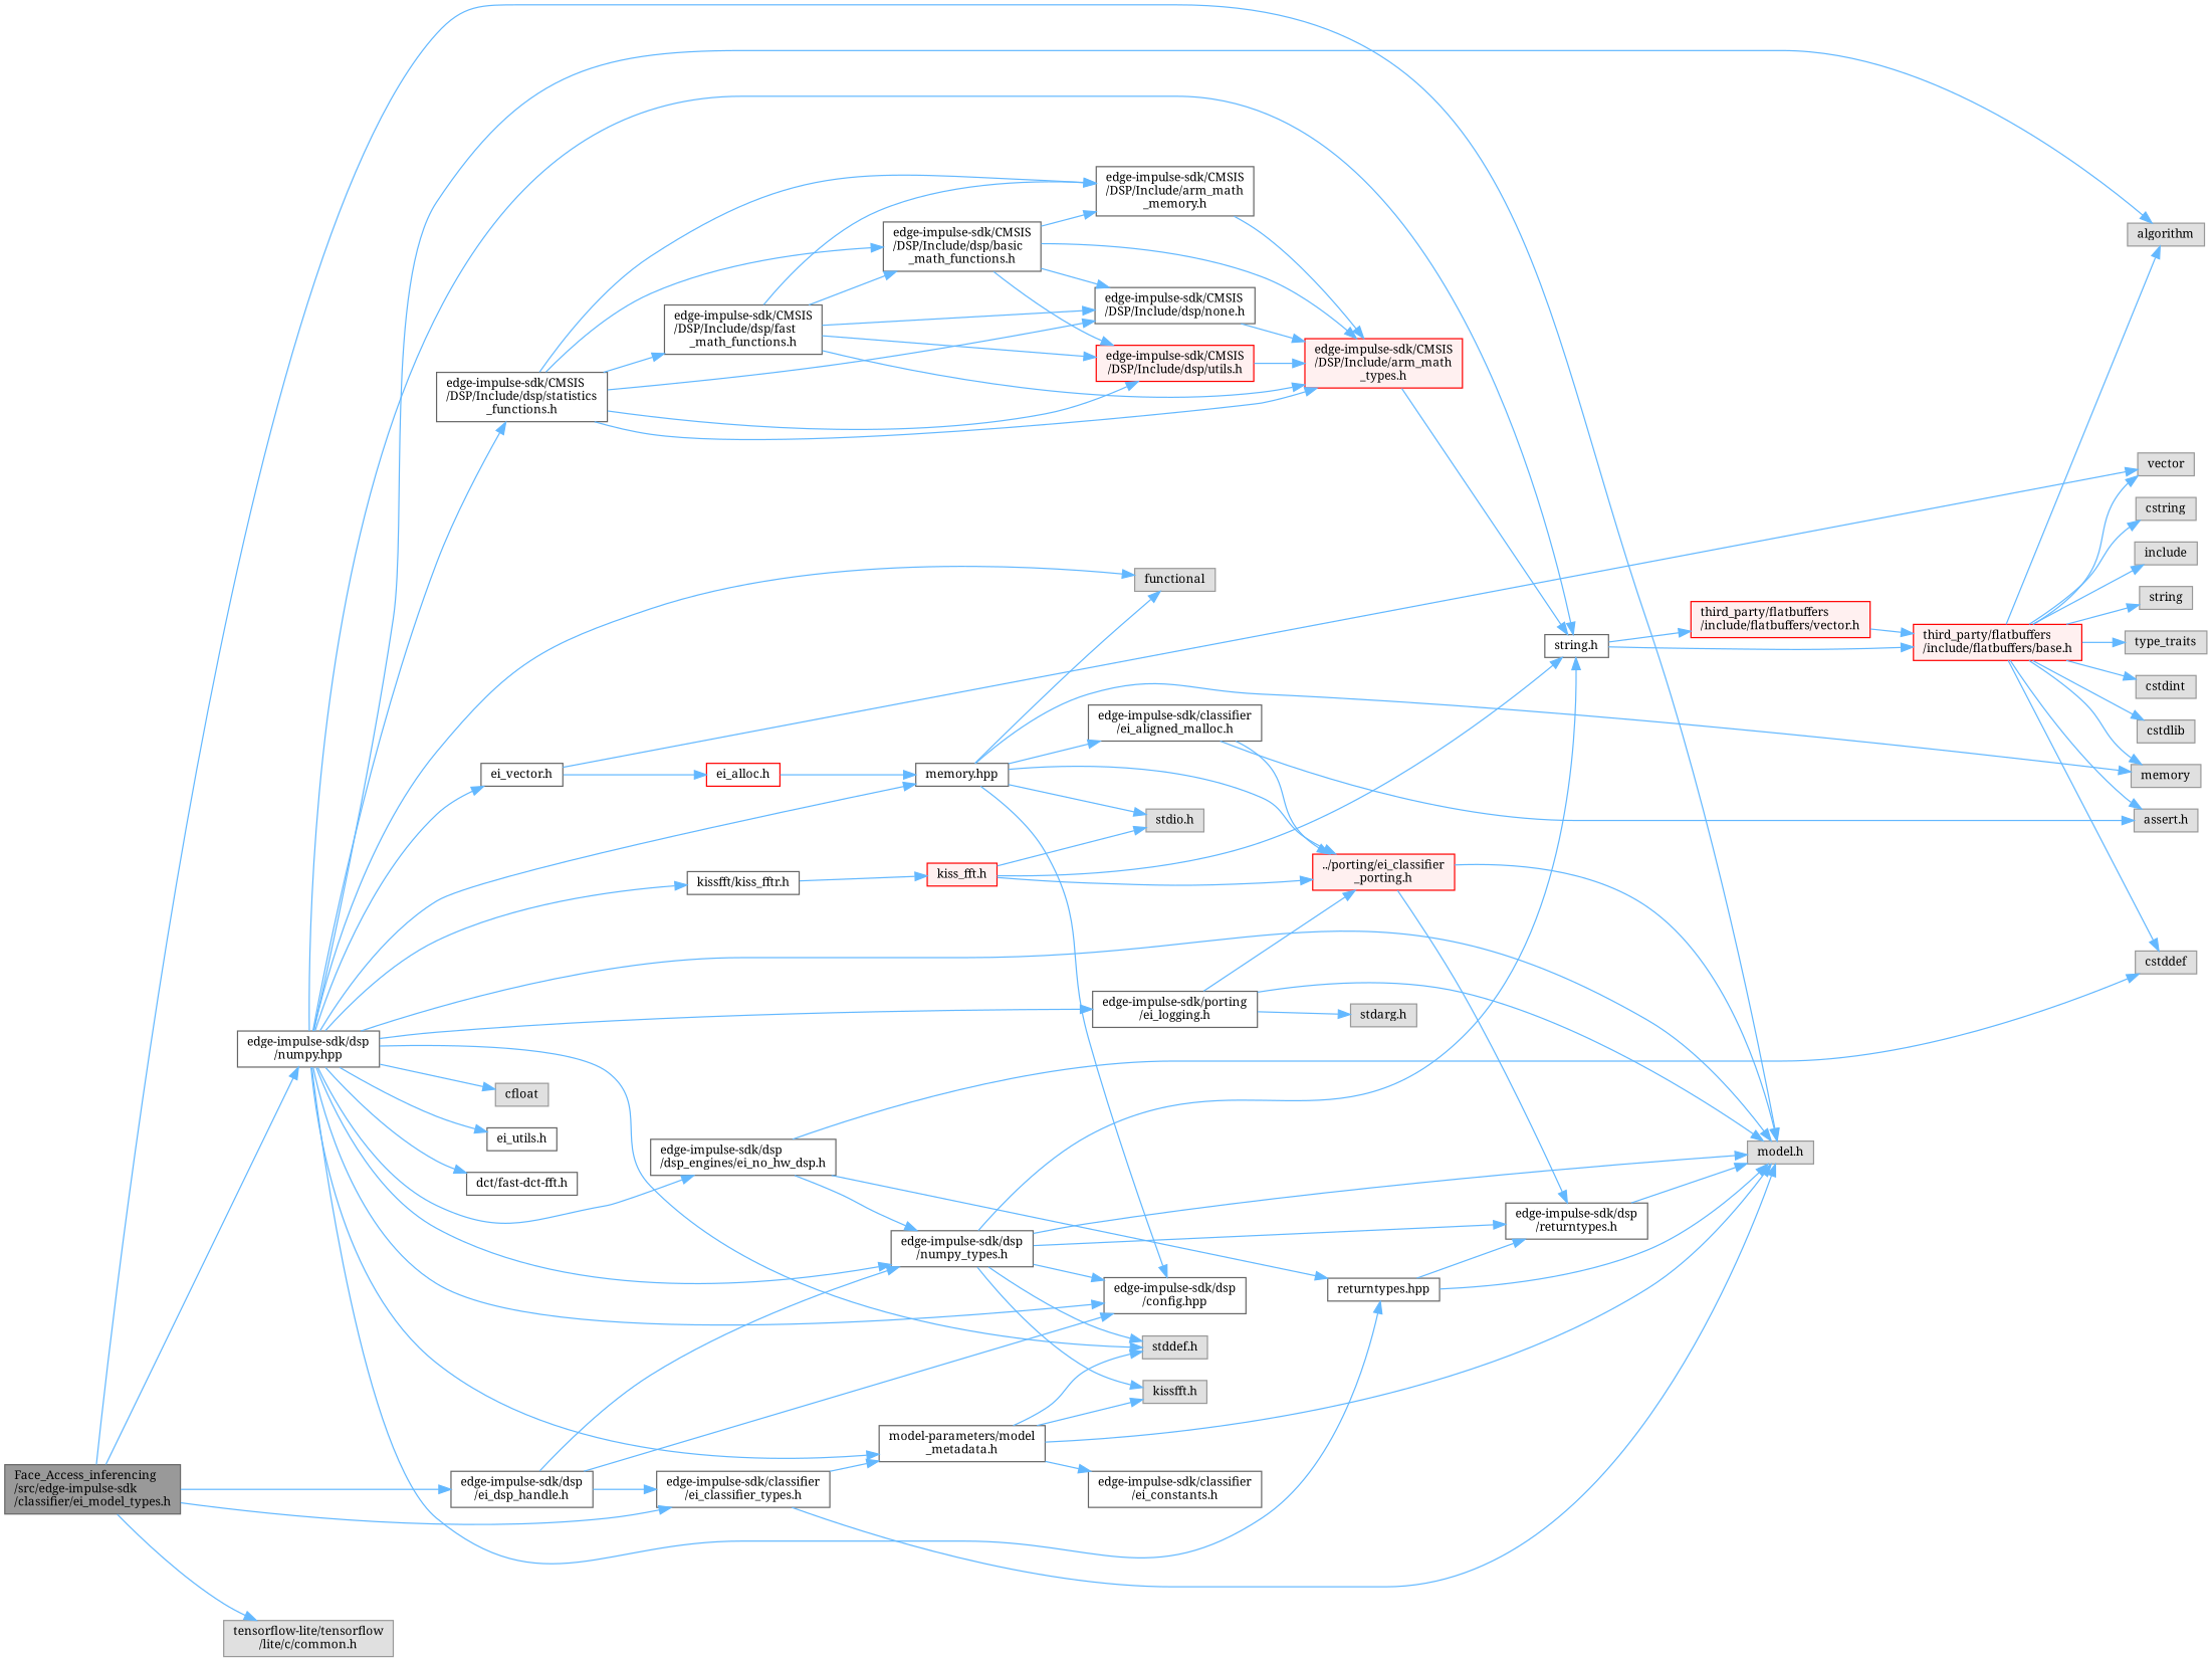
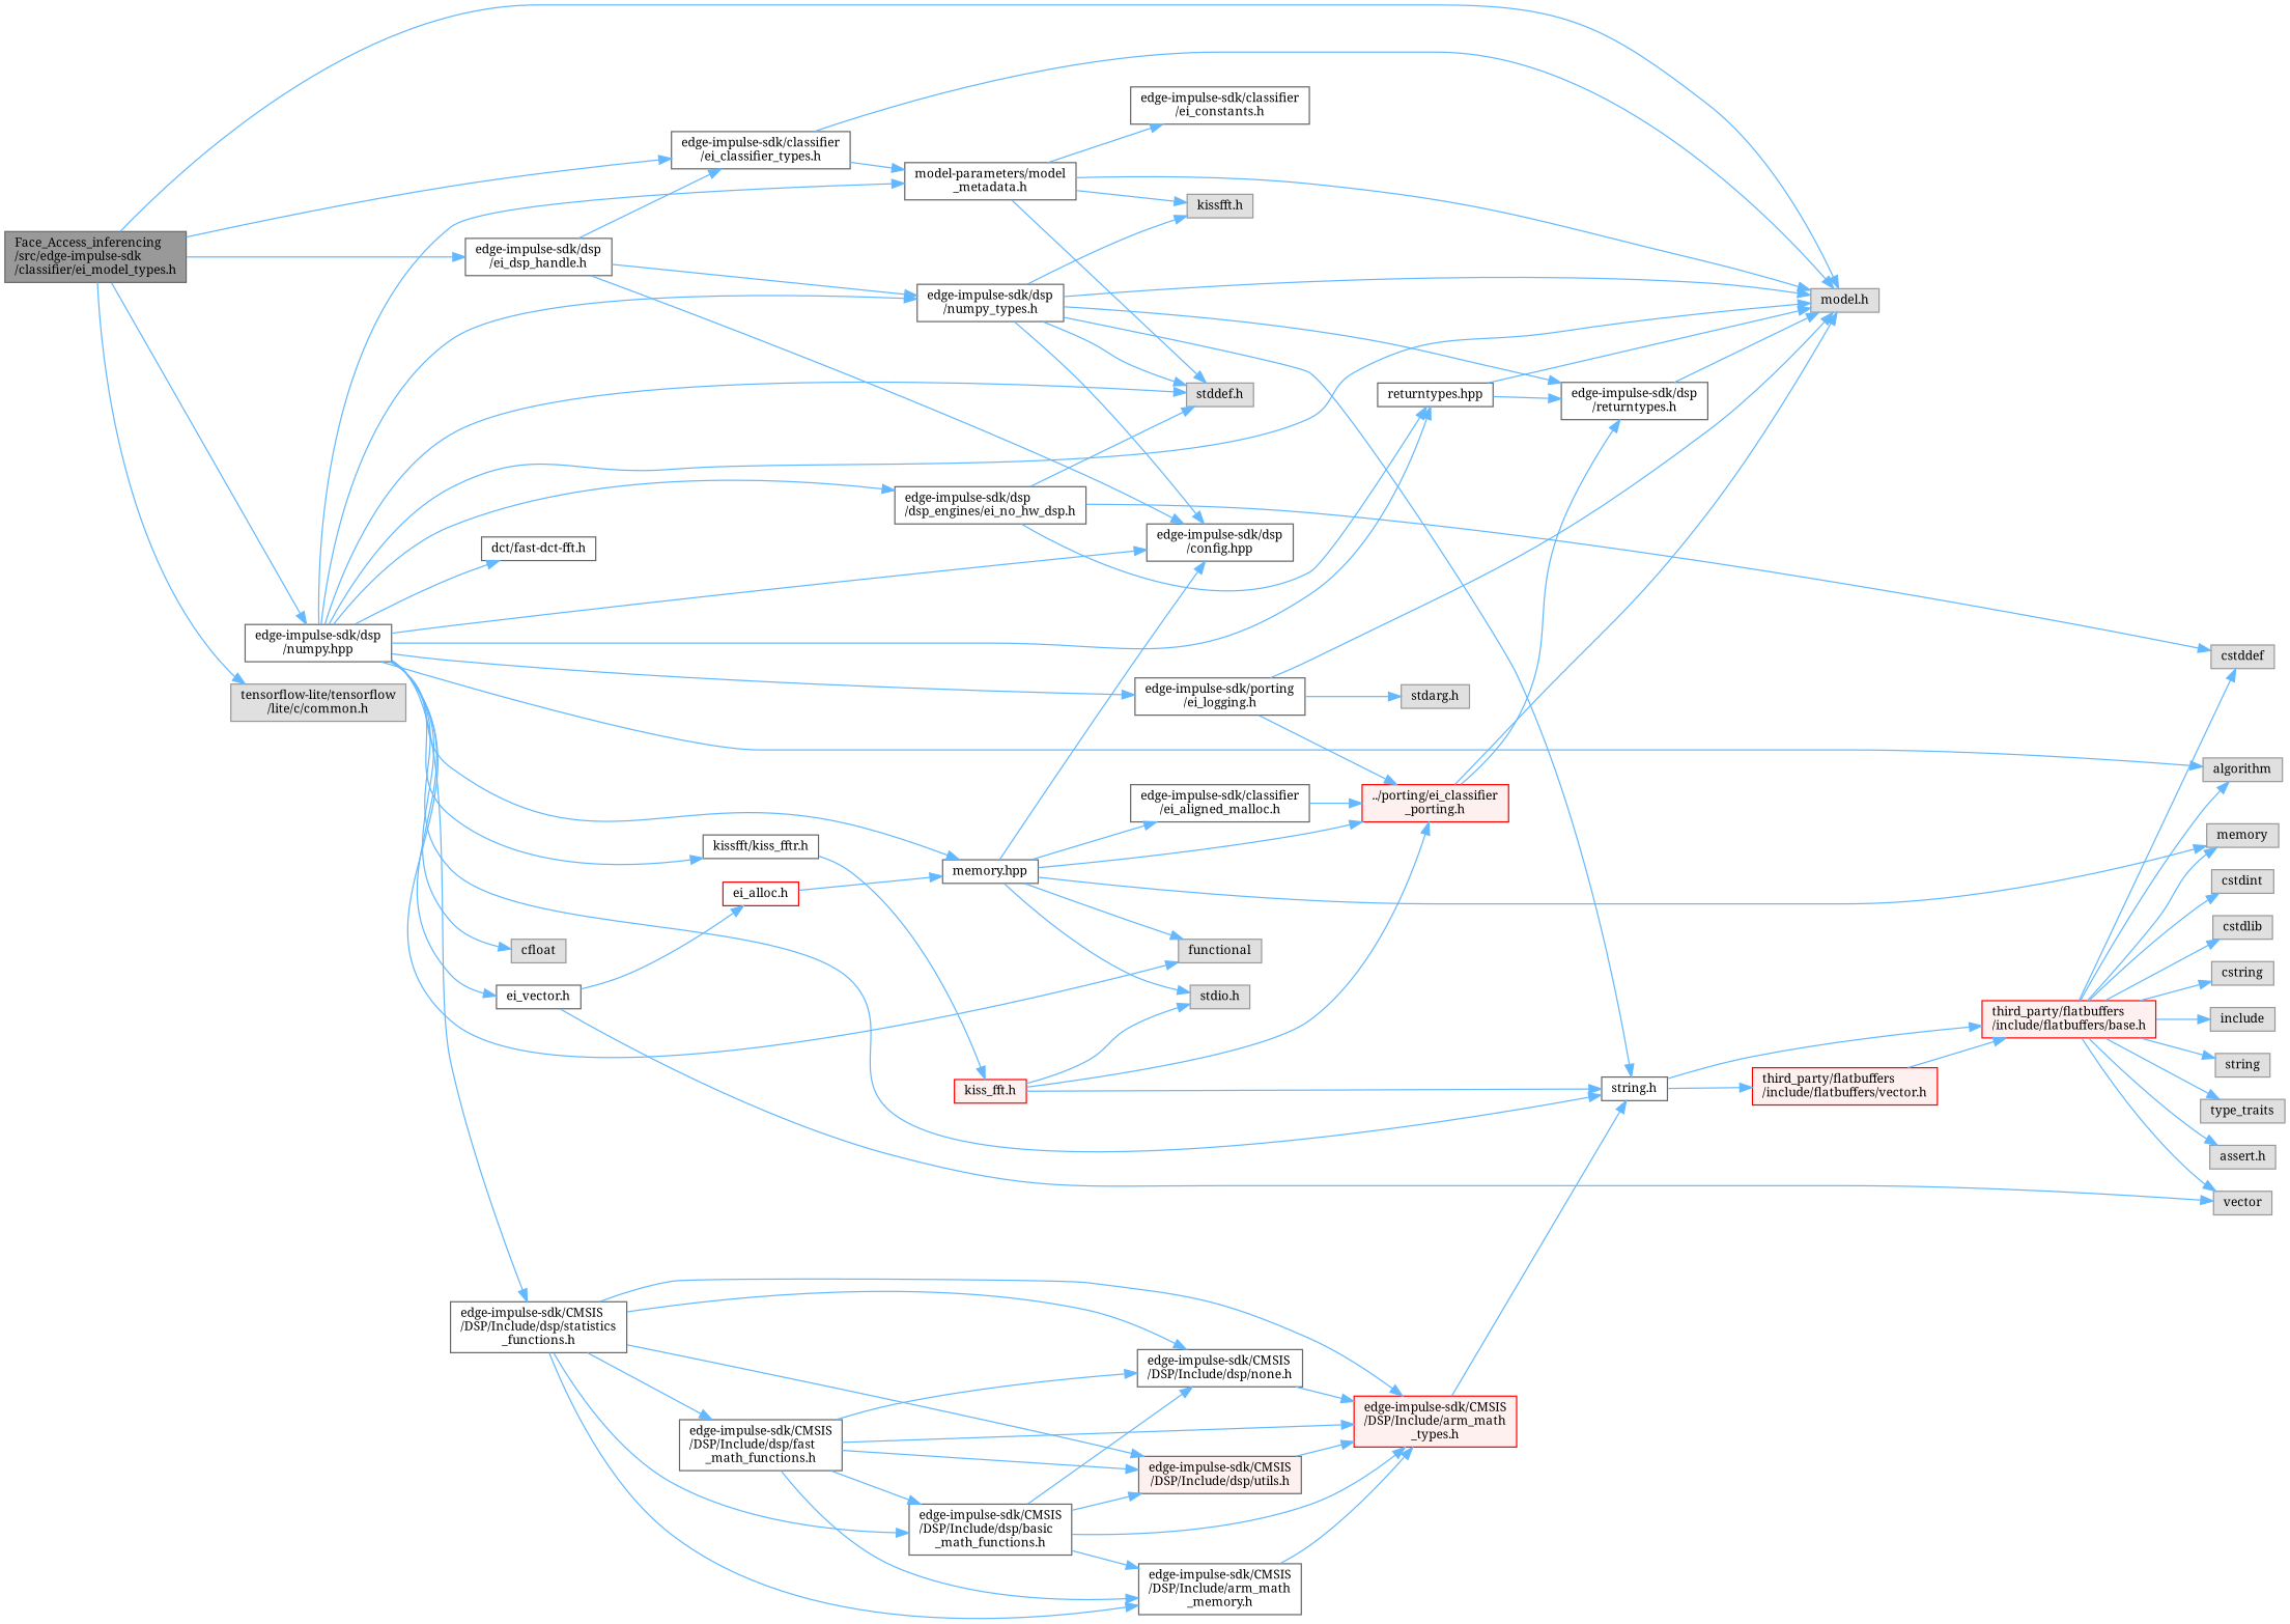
  digraph {
    fontname="Noto Serif"
    rankdir=LR
    node [color=grey40 fillcolor=white fontname="Noto Serif" fontsize=10 shape=box style=filled]
    edge [color=steelblue1 fontname="Noto Serif" fontsize=10 labelfontname=Helvetica labelfontsize=10 style=solid]
    n1 [color=gray40 fillcolor=grey60 fontcolor=black height=0.2 label="Face_Access_inferencing\l/src/edge-impulse-sdk\l/classifier/ei_model_types.h" width=0.4]
    n2 [color=grey60 fillcolor="#E0E0E0" height=0.2 label="model.h" width=0.4]
    n3 [height=0.2 label="edge-impulse-sdk/classifier\l/ei_classifier_types.h" width=0.4]
    n4 [height=0.2 label="edge-impulse-sdk/dsp\l/ei_dsp_handle.h" width=0.4]
    n5 [height=0.2 label="edge-impulse-sdk/dsp\l/numpy.hpp" width=0.4]
    n6 [color=grey60 fillcolor="#E0E0E0" height=0.2 label="tensorflow-lite/tensorflow\l/lite/c/common.h" width=0.4]
    n7 [height=0.2 label="model-parameters/model\l_metadata.h" width=0.4]
    n8 [height=0.2 label="edge-impulse-sdk/dsp\l/config.hpp" width=0.4]
    n9 [height=0.2 label="edge-impulse-sdk/dsp\l/numpy_types.h" width=0.4]
    n10 [color=grey60 fillcolor="#E0E0E0" height=0.2 label="stddef.h" width=0.4]
    n11 [height=0.2 label="string.h" width=0.4]
    n12 [color=grey60 fillcolor="#E0E0E0" height=0.2 label=algorithm width=0.4]
    n13 [color=grey60 fillcolor="#E0E0E0" height=0.2 label=cfloat width=0.4]
    n14 [height=0.2 label="ei_vector.h" width=0.4]
    n15 [height=0.2 label="memory.hpp" width=0.4]
    n16 [color=grey60 fillcolor="#E0E0E0" height=0.2 label=functional width=0.4]
    n17 [height=0.2 label="returntypes.hpp" width=0.4]
-   n18 [height=0.2 label="ei_utils.h" width=0.4]
    n19 [height=0.2 label="dct/fast-dct-fft.h" width=0.4]
    n20 [height=0.2 label="kissfft/kiss_fftr.h" width=0.4]
    n21 [height=0.2 label="edge-impulse-sdk/porting\l/ei_logging.h" width=0.4]
    n22 [height=0.2 label="edge-impulse-sdk/dsp\l/dsp_engines/ei_no_hw_dsp.h" width=0.4]
    n23 [height=0.2 label="edge-impulse-sdk/CMSIS\l/DSP/Include/dsp/statistics\l_functions.h" width=0.4]
    n24 [color=grey60 fillcolor="#E0E0E0" height=0.2 label="kissfft.h" width=0.4]
    n25 [height=0.2 label="edge-impulse-sdk/classifier\l/ei_constants.h" width=0.4]
    n26 [height=0.2 label="edge-impulse-sdk/dsp\l/returntypes.h" width=0.4]
    n27 [color=red fillcolor="#FFF0F0" height=0.2 label="third_party/flatbuffers\l/include/flatbuffers/base.h" width=0.4]
    n28 [color=red fillcolor="#FFF0F0" height=0.2 label="third_party/flatbuffers\l/include/flatbuffers/vector.h" width=0.4]
    n29 [color=grey60 fillcolor="#E0E0E0" height=0.2 label="assert.h" width=0.4]
    n30 [color=grey60 fillcolor="#E0E0E0" height=0.2 label=cstdint width=0.4]
    n31 [color=grey60 fillcolor="#E0E0E0" height=0.2 label=cstddef width=0.4]
    n32 [color=grey60 fillcolor="#E0E0E0" height=0.2 label=cstdlib width=0.4]
    n33 [color=grey60 fillcolor="#E0E0E0" height=0.2 label=cstring width=0.4]
    n34 [color=grey60 fillcolor="#E0E0E0" height=0.2 label=include width=0.4]
    n35 [color=grey60 fillcolor="#E0E0E0" height=0.2 label=string width=0.4]
    n36 [color=grey60 fillcolor="#E0E0E0" height=0.2 label=type_traits width=0.4]
    n37 [color=grey60 fillcolor="#E0E0E0" height=0.2 label=vector width=0.4]
    n38 [color=grey60 fillcolor="#E0E0E0" height=0.2 label=memory width=0.4]
    n39 [color=red height=0.2 label="ei_alloc.h" width=0.4]
    n40 [color=grey60 fillcolor="#E0E0E0" height=0.2 label="stdio.h" width=0.4]
    n41 [color=red fillcolor="#FFF0F0" height=0.2 label="../porting/ei_classifier\l_porting.h" width=0.4]
    n42 [height=0.2 label="edge-impulse-sdk/classifier\l/ei_aligned_malloc.h" width=0.4]
    n43 [color=red fillcolor="#FFF0F0" height=0.2 label="kiss_fft.h" width=0.4]
    n44 [color=grey60 fillcolor="#E0E0E0" height=0.2 label="stdarg.h" width=0.4]
    n45 [color=red fillcolor="#FFF0F0" height=0.2 label="edge-impulse-sdk/CMSIS\l/DSP/Include/arm_math\l_types.h" width=0.4]
    n46 [height=0.2 label="edge-impulse-sdk/CMSIS\l/DSP/Include/arm_math\l_memory.h" width=0.4]
    n47 [height=0.2 label="edge-impulse-sdk/CMSIS\l/DSP/Include/dsp/none.h" width=0.4]
-   n48 [color=red fillcolor="#FFF0F0" height=0.2 label="edge-impulse-sdk/CMSIS\l/DSP/Include/dsp/utils.h" width=0.4]
+   n48 [fillcolor="#FFF0F0" height=0.2 label="edge-impulse-sdk/CMSIS\l/DSP/Include/dsp/utils.h" width=0.4]
    n49 [height=0.2 label="edge-impulse-sdk/CMSIS\l/DSP/Include/dsp/basic\l_math_functions.h" width=0.4]
    n50 [height=0.2 label="edge-impulse-sdk/CMSIS\l/DSP/Include/dsp/fast\l_math_functions.h" width=0.4]
    n1 -> n2
    n1 -> n3
    n1 -> n4
    n1 -> n5
    n1 -> n6
    n3 -> n2
    n3 -> n7
    n4 -> n3
    n4 -> n8
    n4 -> n9
    n5 -> n2
    n5 -> n7
    n5 -> n8
    n5 -> n9
    n5 -> n10
    n5 -> n11
    n5 -> n12
    n5 -> n13
    n5 -> n14
    n5 -> n15
    n5 -> n16
    n5 -> n17
-   n5 -> n18
    n5 -> n19
    n5 -> n20
    n5 -> n21
    n5 -> n22
    n5 -> n23
    n7 -> n2
    n7 -> n10
    n7 -> n24
    n7 -> n25
    n9 -> n2
    n9 -> n8
    n9 -> n10
    n9 -> n11
    n9 -> n24
    n9 -> n26
    n11 -> n27
    n11 -> n28
    n14 -> n37
    n14 -> n39
    n15 -> n8
    n15 -> n16
    n15 -> n38
    n15 -> n40
    n15 -> n41
    n15 -> n42
    n17 -> n2
    n17 -> n26
    n20 -> n43
    n21 -> n2
    n21 -> n41
    n21 -> n44
-   n22 -> n9
+   n22 -> n10
    n22 -> n17
    n22 -> n31
    n23 -> n45
    n23 -> n46
    n23 -> n47
    n23 -> n48
    n23 -> n49
    n23 -> n50
    n26 -> n2
    n27 -> n12
    n27 -> n29
    n27 -> n30
    n27 -> n31
    n27 -> n32
    n27 -> n33
    n27 -> n34
    n27 -> n35
    n27 -> n36
    n27 -> n37
    n27 -> n38
    n28 -> n27
    n39 -> n15
    n41 -> n2
    n41 -> n26
-   n42 -> n29
    n42 -> n41
    n43 -> n11
    n43 -> n40
    n43 -> n41
    n45 -> n11
    n46 -> n45
    n47 -> n45
    n48 -> n45
    n49 -> n45
    n49 -> n46
    n49 -> n47
    n49 -> n48
    n50 -> n45
    n50 -> n46
    n50 -> n47
    n50 -> n48
    n50 -> n49
  }
